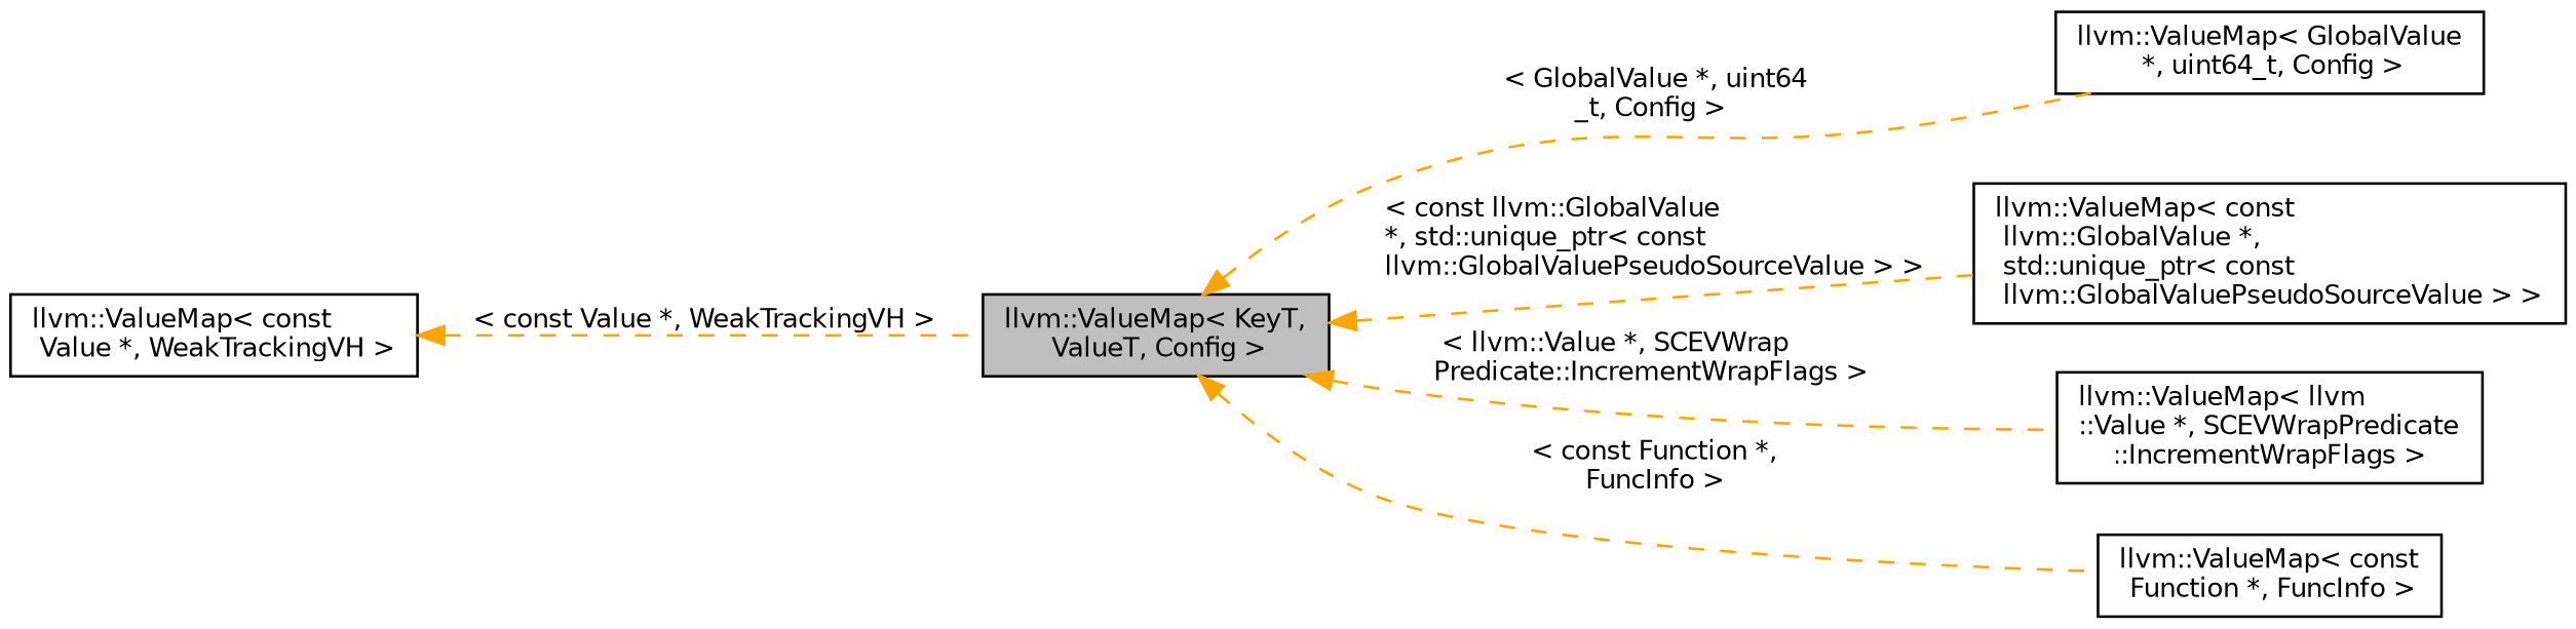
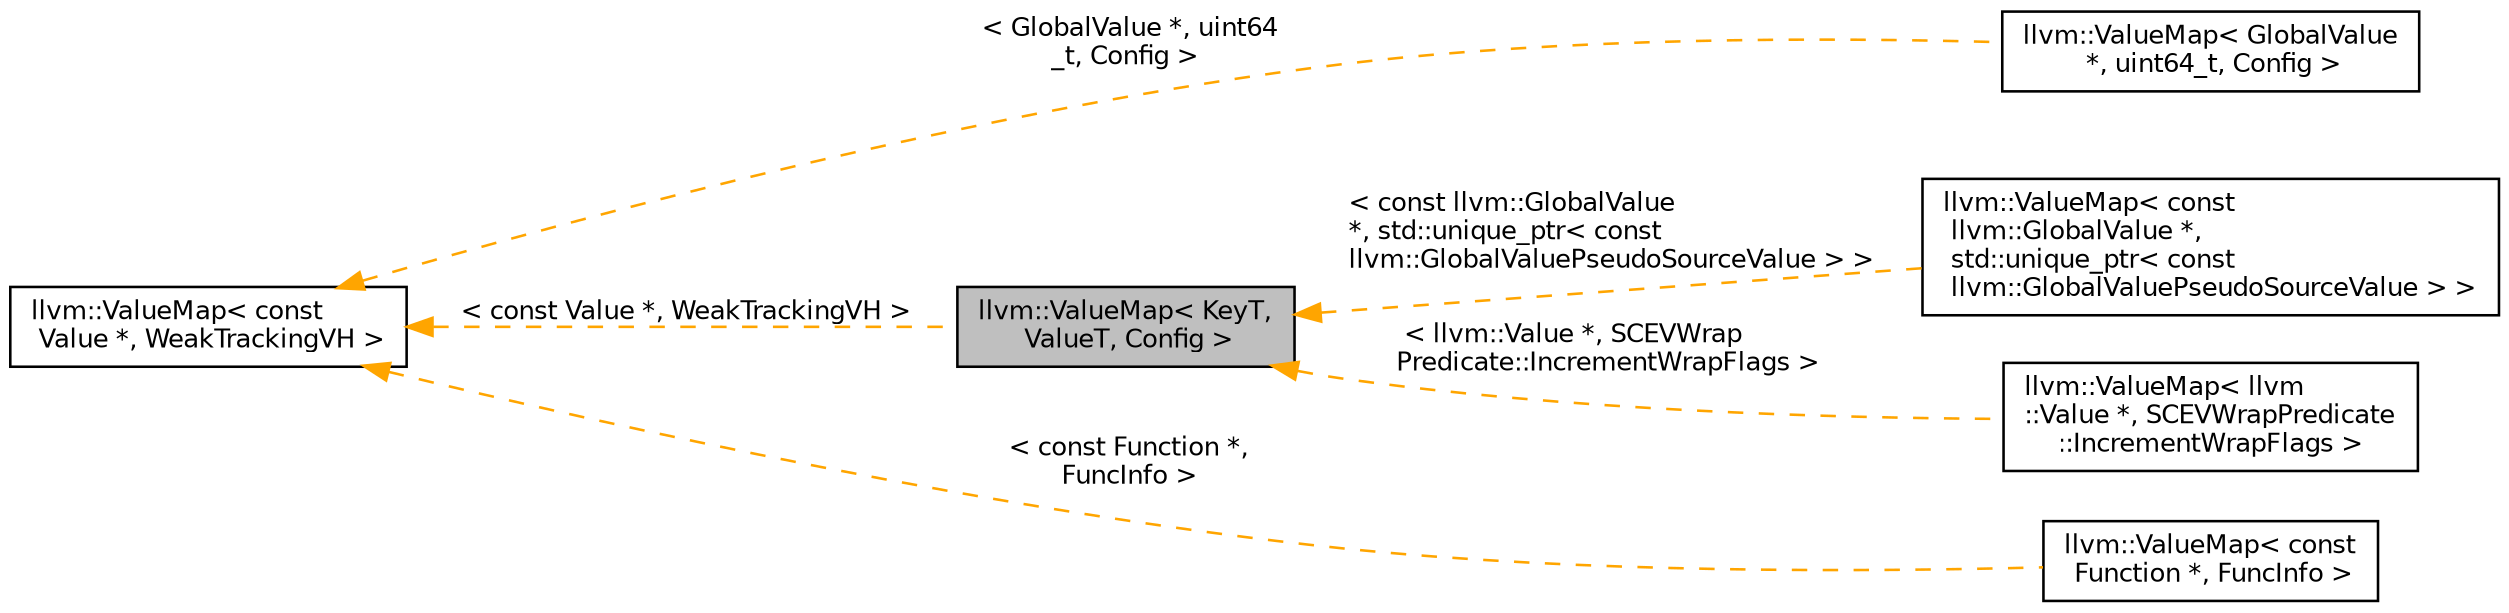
  digraph {
    rankdir=LR
    node [color=black fontname=Helvetica fontsize=10 shape=record]
    edge [color=orange dir=back fontname=Helvetica fontsize=10 labelfontname=Helvetica labelfontsize=10 style=dashed]
    n1 [fillcolor=grey75 fontcolor=black height=0.2 label="llvm::ValueMap\< KeyT,\l ValueT, Config \>" style=filled width=0.4]
    n2 [height=0.2 label="llvm::ValueMap\< llvm\l::Value *, SCEVWrapPredicate\l::IncrementWrapFlags \>" width=0.4]
    n3 [height=0.2 label="llvm::ValueMap\< const\l llvm::GlobalValue *,\l std::unique_ptr\< const\l llvm::GlobalValuePseudoSourceValue \> \>" width=0.4]
    n4 [height=0.2 label="llvm::ValueMap\< GlobalValue\l *, uint64_t, Config \>" width=0.4]
    n5 [height=0.2 label="llvm::ValueMap\< const\l Function *, FuncInfo \>" width=0.4]
    n6 [height=0.2 label="llvm::ValueMap\< const\l Value *, WeakTrackingVH \>" width=0.4]
    n1 -> n2 [label=" \< llvm::Value *, SCEVWrap\lPredicate::IncrementWrapFlags \>"]
    n1 -> n3 [label=" \< const llvm::GlobalValue\l *, std::unique_ptr\< const\l llvm::GlobalValuePseudoSourceValue \> \>"]
-   n1 -> n4 [label=" \< GlobalValue *, uint64\l_t, Config \>"]
-   n1 -> n5 [label=" \< const Function *,\l FuncInfo \>"]
+   n6 -> n4 [label=" \< GlobalValue *, uint64\l_t, Config \>"]
+   n6 -> n5 [label=" \< const Function *,\l FuncInfo \>"]
    n6 -> n1 [label=" \< const Value *, WeakTrackingVH \>"]
  }
